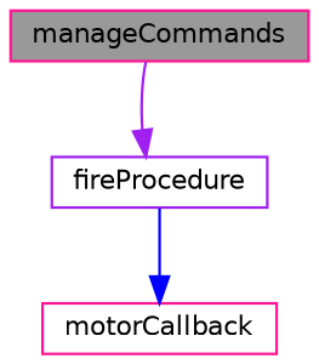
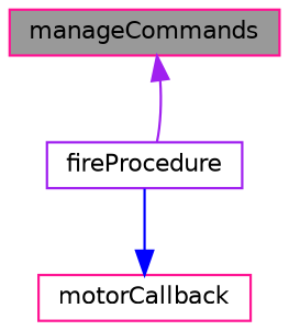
  digraph {
    rankdir=TB
    node [color=deeppink fillcolor=white fontname=Helvetica fontsize=10 shape=box style=filled]
    edge [fontname=Helvetica fontsize=10 labelfontname=Helvetica labelfontsize=10 style=solid]
    n1 [fillcolor=grey60 fontcolor=black height=0.2 label=manageCommands width=0.4]
    n2 [color=purple height=0.2 label=fireProcedure width=0.4]
    n3 [height=0.2 label=motorCallback width=0.4]
-   n1 -> n2 [color=purple]
+   n2 -> n1 [color=purple]
    n2 -> n3 [color=blue]
  }
